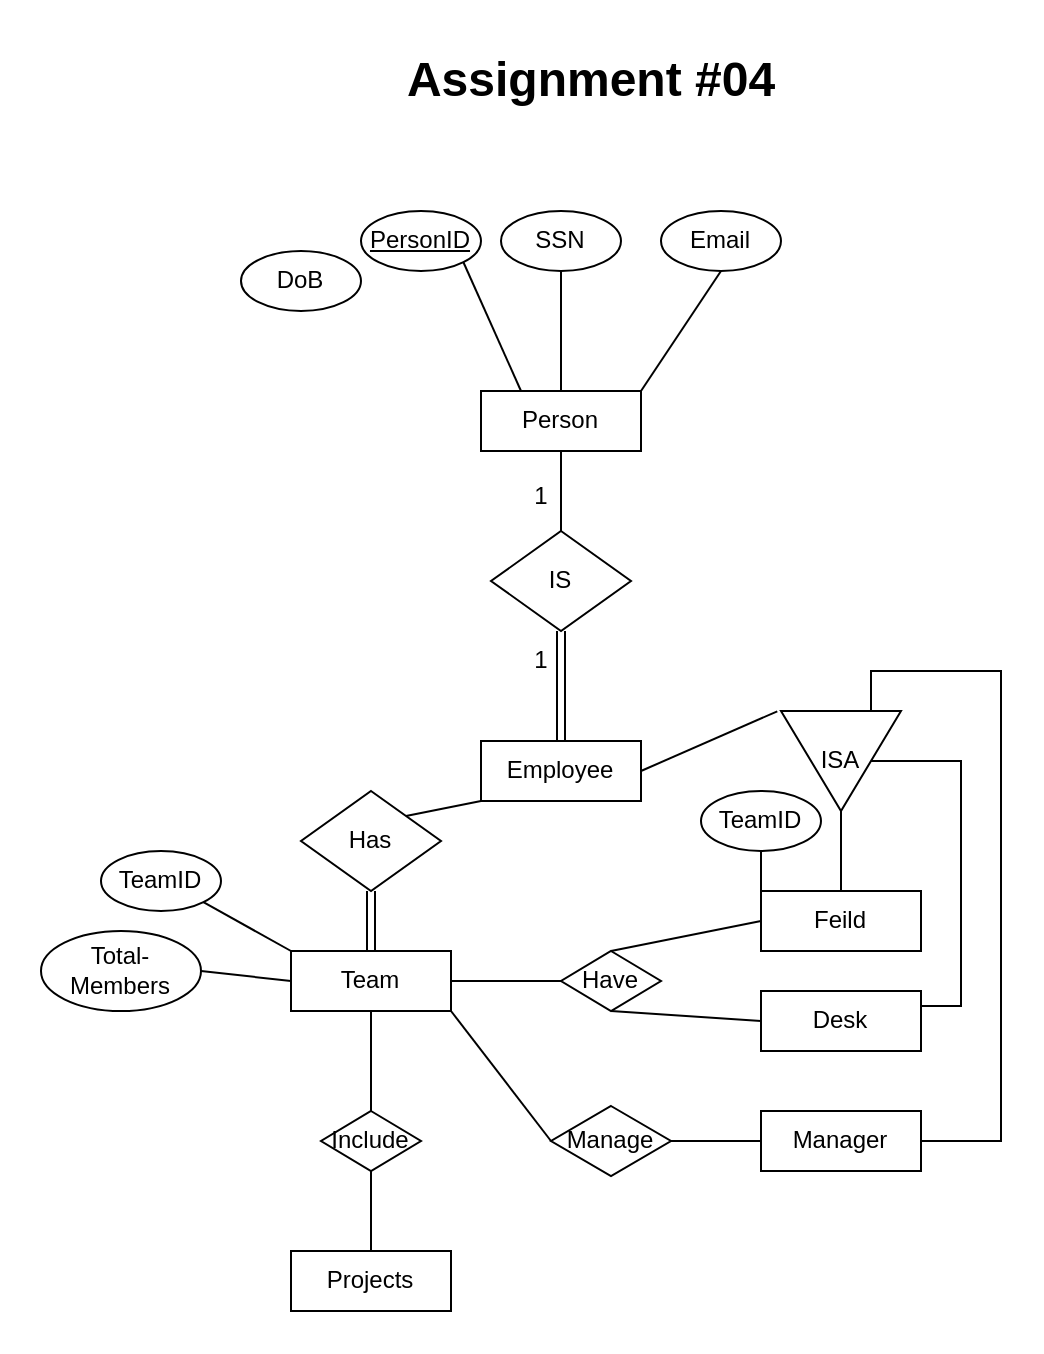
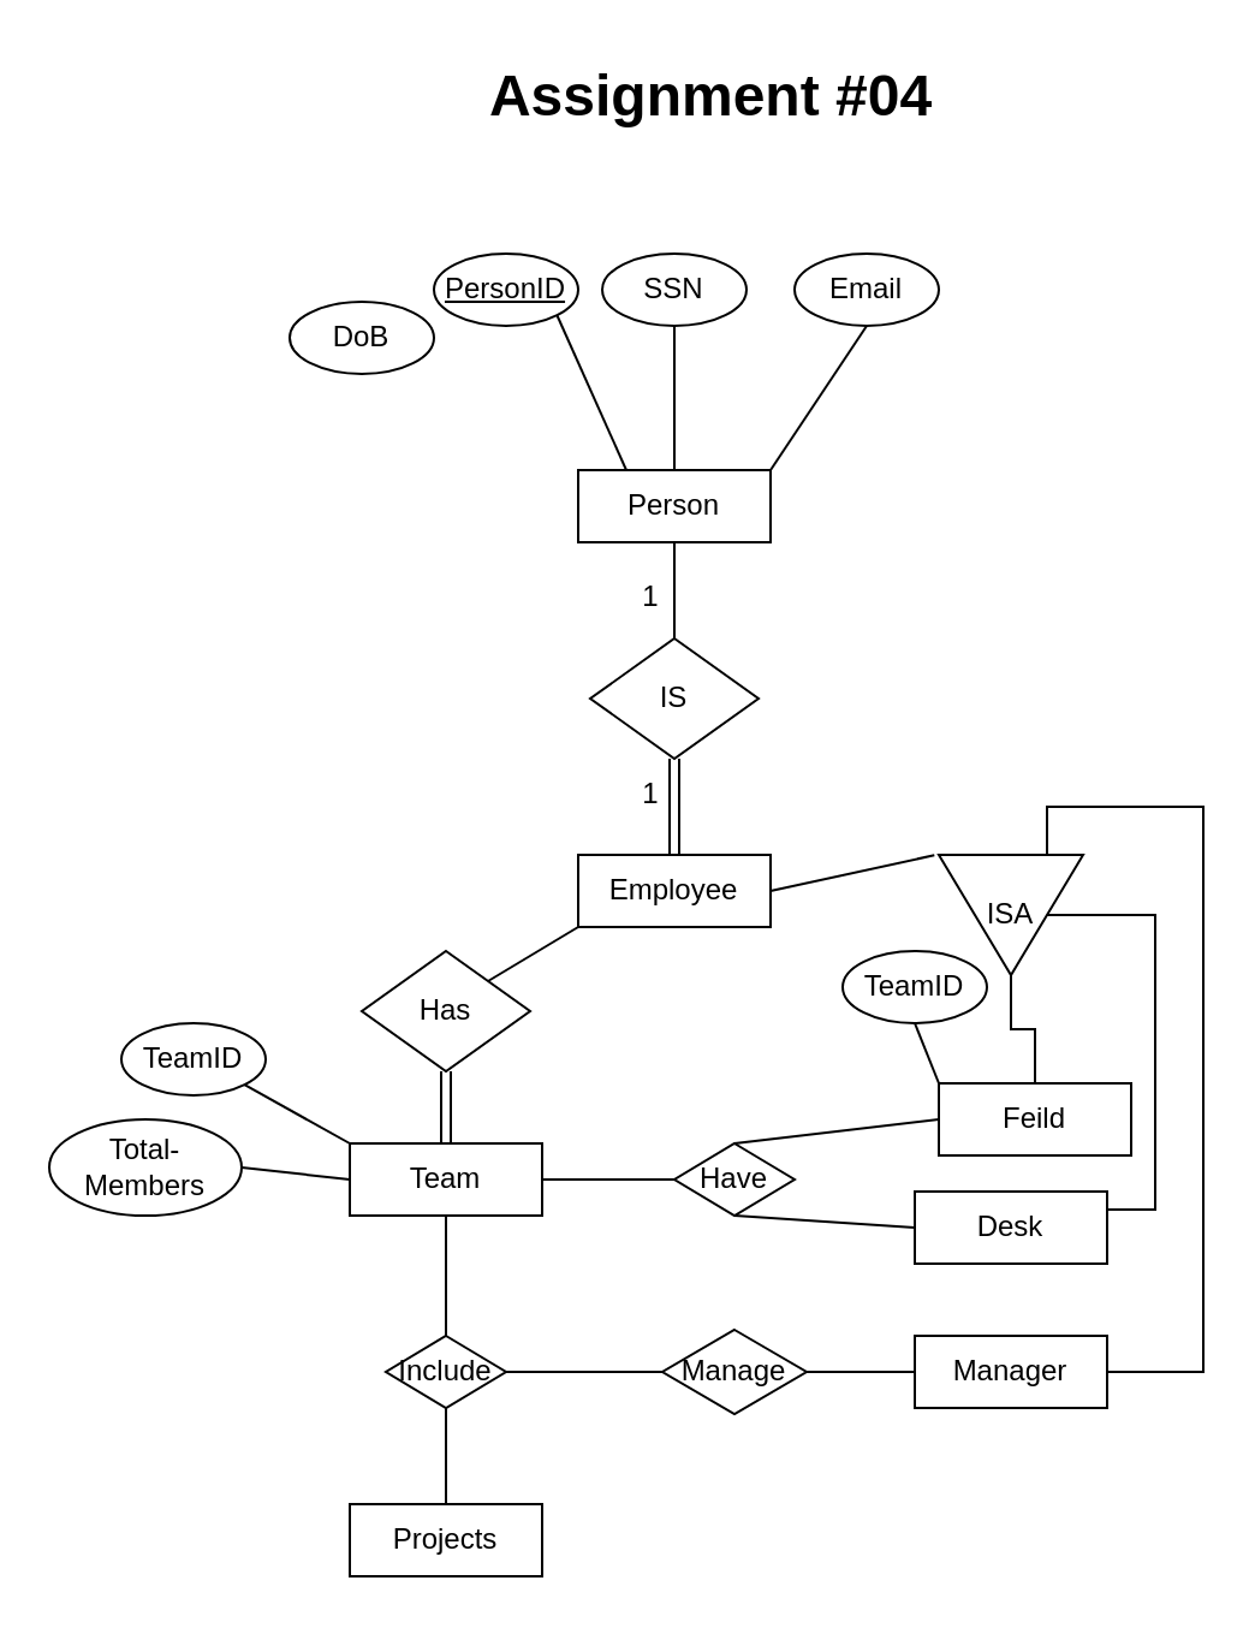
  <mxCell id="0" />
  <mxCell id="1" parent="0" />
  <mxCell id="2" value="&lt;font style=&quot;font-size: 24px;&quot;&gt;&lt;b&gt;Assignment #04&lt;/b&gt;&lt;/font&gt;" style="text;html=1;align=center;verticalAlign=middle;resizable=0;points=[];autosize=1;strokeColor=none;fillColor=none;" vertex="1" parent="1"><mxGeometry x="190" y="20" width="210" height="40" as="geometry" /></mxCell>
  <mxCell id="3" style="rounded=0;orthogonalLoop=1;jettySize=auto;html=1;exitX=1;exitY=0;exitDx=0;exitDy=0;entryX=0.5;entryY=1;entryDx=0;entryDy=0;endArrow=none;endFill=0;" edge="1" parent="1" source="5" target="12"><mxGeometry relative="1" as="geometry" /></mxCell>
  <mxCell id="4" style="rounded=0;orthogonalLoop=1;jettySize=auto;html=1;exitX=0.25;exitY=0;exitDx=0;exitDy=0;entryX=1;entryY=1;entryDx=0;entryDy=0;endArrow=none;endFill=0;" edge="1" parent="1" source="5" target="13"><mxGeometry relative="1" as="geometry" /></mxCell>
  <mxCell id="5" value="Person" style="rounded=0;whiteSpace=wrap;html=1;" vertex="1" parent="1"><mxGeometry x="240" y="195" width="80" height="30" as="geometry" /></mxCell>
  <mxCell id="6" style="rounded=0;orthogonalLoop=1;jettySize=auto;html=1;exitX=1;exitY=0.5;exitDx=0;exitDy=0;entryX=0.003;entryY=1.031;entryDx=0;entryDy=0;endArrow=none;endFill=0;entryPerimeter=0;" edge="1" parent="1" source="8" target="22"><mxGeometry relative="1" as="geometry" /></mxCell>
  <mxCell id="7" style="rounded=0;orthogonalLoop=1;jettySize=auto;html=1;exitX=0;exitY=1;exitDx=0;exitDy=0;entryX=1;entryY=0;entryDx=0;entryDy=0;endArrow=none;endFill=0;" edge="1" parent="1" source="8" target="32"><mxGeometry relative="1" as="geometry" /></mxCell>
- <mxCell id="8" value="Employee" style="rounded=0;whiteSpace=wrap;html=1;" vertex="1" parent="1"><mxGeometry x="240" y="370" width="80" height="30" as="geometry" /></mxCell>
+ <mxCell id="8" value="Employee" style="rounded=0;whiteSpace=wrap;html=1;" vertex="1" parent="1"><mxGeometry x="240" y="355" width="80" height="30" as="geometry" /></mxCell>
  <mxCell id="9" style="edgeStyle=orthogonalEdgeStyle;rounded=0;orthogonalLoop=1;jettySize=auto;html=1;entryX=0.5;entryY=0;entryDx=0;entryDy=0;endArrow=none;endFill=0;" edge="1" parent="1" source="10" target="5"><mxGeometry relative="1" as="geometry" /></mxCell>
  <mxCell id="10" value="SSN" style="ellipse;whiteSpace=wrap;html=1;" vertex="1" parent="1"><mxGeometry x="250" y="105" width="60" height="30" as="geometry" /></mxCell>
  <mxCell id="11" value="DoB" style="ellipse;whiteSpace=wrap;html=1;" vertex="1" parent="1"><mxGeometry x="120" y="125" width="60" height="30" as="geometry" /></mxCell>
  <mxCell id="12" value="Email" style="ellipse;whiteSpace=wrap;html=1;" vertex="1" parent="1"><mxGeometry x="330" y="105" width="60" height="30" as="geometry" /></mxCell>
  <mxCell id="13" value="&lt;u&gt;PersonID&lt;/u&gt;" style="ellipse;whiteSpace=wrap;html=1;" vertex="1" parent="1"><mxGeometry x="180" y="105" width="60" height="30" as="geometry" /></mxCell>
  <mxCell id="14" style="edgeStyle=orthogonalEdgeStyle;rounded=0;orthogonalLoop=1;jettySize=auto;html=1;exitX=0.5;exitY=0;exitDx=0;exitDy=0;entryX=0.5;entryY=1;entryDx=0;entryDy=0;endArrow=none;endFill=0;" edge="1" parent="1" source="16" target="5"><mxGeometry relative="1" as="geometry" /></mxCell>
  <mxCell id="15" style="edgeStyle=orthogonalEdgeStyle;rounded=0;orthogonalLoop=1;jettySize=auto;html=1;entryX=0.5;entryY=0;entryDx=0;entryDy=0;shape=link;endArrow=block;" edge="1" parent="1" source="16" target="8"><mxGeometry relative="1" as="geometry" /></mxCell>
  <mxCell id="16" value="IS" style="rhombus;whiteSpace=wrap;html=1;" vertex="1" parent="1"><mxGeometry x="245" y="265" width="70" height="50" as="geometry" /></mxCell>
  <mxCell id="17" value="1" style="text;html=1;align=center;verticalAlign=middle;resizable=0;points=[];autosize=1;strokeColor=none;fillColor=none;" vertex="1" parent="1"><mxGeometry x="255" y="233" width="30" height="30" as="geometry" /></mxCell>
  <mxCell id="18" value="1" style="text;html=1;align=center;verticalAlign=middle;resizable=0;points=[];autosize=1;strokeColor=none;fillColor=none;" vertex="1" parent="1"><mxGeometry x="255" y="315" width="30" height="30" as="geometry" /></mxCell>
  <mxCell id="19" style="edgeStyle=orthogonalEdgeStyle;rounded=0;orthogonalLoop=1;jettySize=auto;html=1;exitX=1;exitY=0.5;exitDx=0;exitDy=0;entryX=0.5;entryY=0;entryDx=0;entryDy=0;endArrow=none;endFill=0;" edge="1" parent="1" source="22" target="28"><mxGeometry relative="1" as="geometry" /></mxCell>
  <mxCell id="20" style="edgeStyle=orthogonalEdgeStyle;rounded=0;orthogonalLoop=1;jettySize=auto;html=1;exitX=0.5;exitY=0;exitDx=0;exitDy=0;entryX=1;entryY=0.25;entryDx=0;entryDy=0;endArrow=none;endFill=0;" edge="1" parent="1" source="22" target="30"><mxGeometry relative="1" as="geometry"><Array as="points"><mxPoint x="480" y="380" /><mxPoint x="480" y="503" /></Array></mxGeometry></mxCell>
  <mxCell id="21" style="edgeStyle=orthogonalEdgeStyle;rounded=0;orthogonalLoop=1;jettySize=auto;html=1;exitX=0;exitY=0.25;exitDx=0;exitDy=0;entryX=1;entryY=0.5;entryDx=0;entryDy=0;endArrow=none;endFill=0;" edge="1" parent="1" source="22" target="36"><mxGeometry relative="1" as="geometry"><Array as="points"><mxPoint x="435" y="335" /><mxPoint x="500" y="335" /><mxPoint x="500" y="570" /></Array></mxGeometry></mxCell>
  <mxCell id="22" value="ISA" style="triangle;whiteSpace=wrap;html=1;direction=south;" vertex="1" parent="1"><mxGeometry x="390" y="355" width="60" height="50" as="geometry" /></mxCell>
  <mxCell id="23" style="edgeStyle=orthogonalEdgeStyle;rounded=0;orthogonalLoop=1;jettySize=auto;html=1;exitX=0.5;exitY=1;exitDx=0;exitDy=0;entryX=0.5;entryY=0;entryDx=0;entryDy=0;endArrow=none;endFill=0;" edge="1" parent="1" source="26" target="43"><mxGeometry relative="1" as="geometry" /></mxCell>
  <mxCell id="24" style="rounded=0;orthogonalLoop=1;jettySize=auto;html=1;exitX=0;exitY=0;exitDx=0;exitDy=0;entryX=1;entryY=1;entryDx=0;entryDy=0;endArrow=none;endFill=0;" edge="1" parent="1" source="26" target="44"><mxGeometry relative="1" as="geometry" /></mxCell>
  <mxCell id="25" style="rounded=0;orthogonalLoop=1;jettySize=auto;html=1;exitX=0;exitY=0.5;exitDx=0;exitDy=0;entryX=1;entryY=0.5;entryDx=0;entryDy=0;endArrow=none;endFill=0;" edge="1" parent="1" source="26" target="45"><mxGeometry relative="1" as="geometry" /></mxCell>
  <mxCell id="26" value="Team" style="rounded=0;whiteSpace=wrap;html=1;" vertex="1" parent="1"><mxGeometry x="145" y="475" width="80" height="30" as="geometry" /></mxCell>
  <mxCell id="27" style="rounded=0;orthogonalLoop=1;jettySize=auto;html=1;exitX=0;exitY=0.5;exitDx=0;exitDy=0;entryX=0.5;entryY=0;entryDx=0;entryDy=0;endArrow=none;endFill=0;" edge="1" parent="1" source="28" target="38"><mxGeometry relative="1" as="geometry" /></mxCell>
- <mxCell id="28" value="Feild" style="rounded=0;whiteSpace=wrap;html=1;" vertex="1" parent="1"><mxGeometry x="380" y="445" width="80" height="30" as="geometry" /></mxCell>
+ <mxCell id="28" value="Feild" style="rounded=0;whiteSpace=wrap;html=1;" vertex="1" parent="1"><mxGeometry x="390" y="450" width="80" height="30" as="geometry" /></mxCell>
  <mxCell id="29" style="rounded=0;orthogonalLoop=1;jettySize=auto;html=1;exitX=0;exitY=0.5;exitDx=0;exitDy=0;entryX=0.5;entryY=1;entryDx=0;entryDy=0;endArrow=none;endFill=0;" edge="1" parent="1" source="30" target="38"><mxGeometry relative="1" as="geometry" /></mxCell>
  <mxCell id="30" value="Desk" style="rounded=0;whiteSpace=wrap;html=1;" vertex="1" parent="1"><mxGeometry x="380" y="495" width="80" height="30" as="geometry" /></mxCell>
  <mxCell id="31" style="rounded=0;orthogonalLoop=1;jettySize=auto;html=1;exitX=0.5;exitY=1;exitDx=0;exitDy=0;entryX=0.5;entryY=0;entryDx=0;entryDy=0;endArrow=none;endFill=0;shape=link;" edge="1" parent="1" source="32" target="26"><mxGeometry relative="1" as="geometry" /></mxCell>
  <mxCell id="32" value="Has" style="rhombus;whiteSpace=wrap;html=1;" vertex="1" parent="1"><mxGeometry x="150" y="395" width="70" height="50" as="geometry" /></mxCell>
  <mxCell id="33" style="rounded=0;orthogonalLoop=1;jettySize=auto;html=1;exitX=0.5;exitY=1;exitDx=0;exitDy=0;entryX=0;entryY=0;entryDx=0;entryDy=0;endArrow=none;endFill=0;" edge="1" parent="1" source="34" target="28"><mxGeometry relative="1" as="geometry" /></mxCell>
  <mxCell id="34" value="TeamID" style="ellipse;whiteSpace=wrap;html=1;" vertex="1" parent="1"><mxGeometry x="350" y="395" width="60" height="30" as="geometry" /></mxCell>
  <mxCell id="35" style="rounded=0;orthogonalLoop=1;jettySize=auto;html=1;exitX=0;exitY=0.5;exitDx=0;exitDy=0;entryX=1;entryY=0.5;entryDx=0;entryDy=0;endArrow=none;endFill=0;" edge="1" parent="1" source="36" target="40"><mxGeometry relative="1" as="geometry" /></mxCell>
  <mxCell id="36" value="Manager" style="rounded=0;whiteSpace=wrap;html=1;" vertex="1" parent="1"><mxGeometry x="380" y="555" width="80" height="30" as="geometry" /></mxCell>
  <mxCell id="37" style="edgeStyle=orthogonalEdgeStyle;rounded=0;orthogonalLoop=1;jettySize=auto;html=1;exitX=0;exitY=0.5;exitDx=0;exitDy=0;entryX=1;entryY=0.5;entryDx=0;entryDy=0;endArrow=none;endFill=0;" edge="1" parent="1" source="38" target="26"><mxGeometry relative="1" as="geometry" /></mxCell>
  <mxCell id="38" value="Have" style="rhombus;whiteSpace=wrap;html=1;" vertex="1" parent="1"><mxGeometry x="280" y="475" width="50" height="30" as="geometry" /></mxCell>
- <mxCell id="39" style="rounded=0;orthogonalLoop=1;jettySize=auto;html=1;exitX=0;exitY=0.5;exitDx=0;exitDy=0;entryX=1;entryY=1;entryDx=0;entryDy=0;endArrow=none;endFill=0;" edge="1" parent="1" source="40" target="26"><mxGeometry relative="1" as="geometry" /></mxCell>
+ <mxCell id="39" style="rounded=0;orthogonalLoop=1;jettySize=auto;html=1;exitX=0;exitY=0.5;exitDx=0;exitDy=0;endArrow=none;endFill=0;" edge="1" parent="1" source="40" target="43"><mxGeometry relative="1" as="geometry" /></mxCell>
  <mxCell id="40" value="Manage" style="rhombus;whiteSpace=wrap;html=1;" vertex="1" parent="1"><mxGeometry x="275" y="552.5" width="60" height="35" as="geometry" /></mxCell>
  <mxCell id="41" style="edgeStyle=orthogonalEdgeStyle;rounded=0;orthogonalLoop=1;jettySize=auto;html=1;exitX=0.5;exitY=0;exitDx=0;exitDy=0;entryX=0.5;entryY=1;entryDx=0;entryDy=0;endArrow=none;endFill=0;" edge="1" parent="1" source="42" target="43"><mxGeometry relative="1" as="geometry" /></mxCell>
  <mxCell id="42" value="Projects" style="rounded=0;whiteSpace=wrap;html=1;" vertex="1" parent="1"><mxGeometry x="145" y="625" width="80" height="30" as="geometry" /></mxCell>
  <mxCell id="43" value="Include" style="rhombus;whiteSpace=wrap;html=1;" vertex="1" parent="1"><mxGeometry x="160" y="555" width="50" height="30" as="geometry" /></mxCell>
  <mxCell id="44" value="TeamID" style="ellipse;whiteSpace=wrap;html=1;" vertex="1" parent="1"><mxGeometry x="50" y="425" width="60" height="30" as="geometry" /></mxCell>
  <mxCell id="45" value="Total-Members" style="ellipse;whiteSpace=wrap;html=1;" vertex="1" parent="1"><mxGeometry x="20" y="465" width="80" height="40" as="geometry" /></mxCell>
